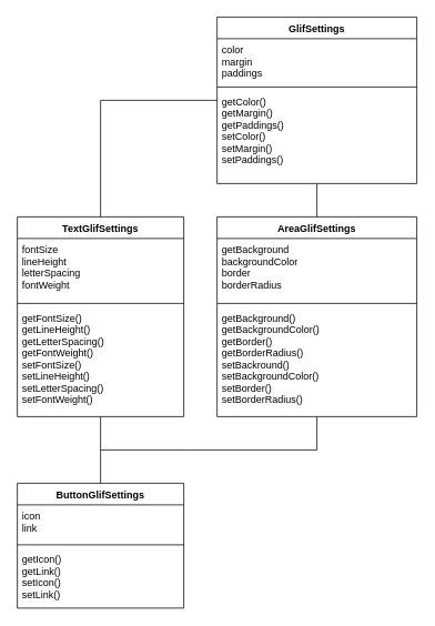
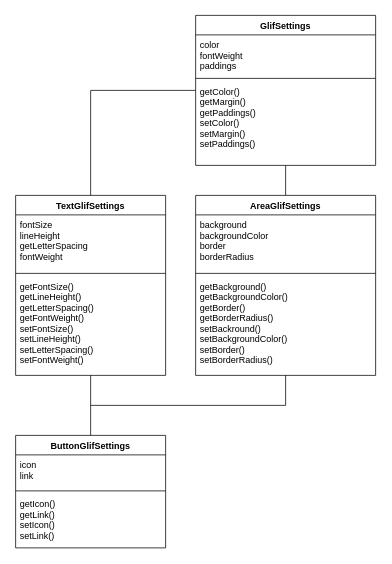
  <mxCell id="0" />
  <mxCell id="1" parent="0" />
  <mxCell id="2" value="" style="edgeStyle=orthogonalEdgeStyle;rounded=0;orthogonalLoop=1;jettySize=auto;html=1;endArrow=none;" edge="1" parent="1" source="4" target="9"><mxGeometry relative="1" as="geometry" /></mxCell>
  <mxCell id="3" value="" style="edgeStyle=orthogonalEdgeStyle;rounded=0;orthogonalLoop=1;jettySize=auto;html=1;fontSize=24;entryX=0.5;entryY=0;entryDx=0;entryDy=0;endArrow=none;" edge="1" parent="1" source="4" target="14"><mxGeometry relative="1" as="geometry" /></mxCell>
  <mxCell id="4" value="GlifSettings" style="swimlane;fontStyle=1;align=center;verticalAlign=top;childLayout=stackLayout;horizontal=1;startSize=26;horizontalStack=0;resizeParent=1;resizeParentMax=0;resizeLast=0;collapsible=1;marginBottom=0;" vertex="1" parent="1"><mxGeometry x="260" y="20" width="240" height="200" as="geometry" /></mxCell>
- <mxCell id="5" value="color&#10;margin &#10;paddings" style="text;strokeColor=none;fillColor=none;align=left;verticalAlign=top;spacingLeft=4;spacingRight=4;overflow=hidden;rotatable=0;points=[[0,0.5],[1,0.5]];portConstraint=eastwest;fontStyle=0" vertex="1" parent="4"><mxGeometry y="26" width="240" height="54" as="geometry" /></mxCell>
+ <mxCell id="5" value="color&#10;fontWeight &#10;paddings" style="text;strokeColor=none;fillColor=none;align=left;verticalAlign=top;spacingLeft=4;spacingRight=4;overflow=hidden;rotatable=0;points=[[0,0.5],[1,0.5]];portConstraint=eastwest;fontStyle=0" vertex="1" parent="4"><mxGeometry y="26" width="240" height="54" as="geometry" /></mxCell>
  <mxCell id="6" value="" style="line;strokeWidth=1;fillColor=none;align=left;verticalAlign=middle;spacingTop=-1;spacingLeft=3;spacingRight=3;rotatable=0;labelPosition=right;points=[];portConstraint=eastwest;" vertex="1" parent="4"><mxGeometry y="80" width="240" height="8" as="geometry" /></mxCell>
  <mxCell id="7" value="getColor()&#10;getMargin()&#10;getPaddings()&#10;setColor()&#10;setMargin()&#10;setPaddings()" style="text;strokeColor=none;fillColor=none;align=left;verticalAlign=top;spacingLeft=4;spacingRight=4;overflow=hidden;rotatable=0;points=[[0,0.5],[1,0.5]];portConstraint=eastwest;" vertex="1" parent="4"><mxGeometry y="88" width="240" height="112" as="geometry" /></mxCell>
  <mxCell id="8" value="" style="edgeStyle=orthogonalEdgeStyle;rounded=0;orthogonalLoop=1;jettySize=auto;html=1;fontSize=24;entryX=0.5;entryY=0;entryDx=0;entryDy=0;endArrow=none;" edge="1" parent="1" source="9" target="18"><mxGeometry relative="1" as="geometry" /></mxCell>
  <mxCell id="9" value="TextGlifSettings" style="swimlane;fontStyle=1;align=center;verticalAlign=top;childLayout=stackLayout;horizontal=1;startSize=26;horizontalStack=0;resizeParent=1;resizeParentMax=0;resizeLast=0;collapsible=1;marginBottom=0;" vertex="1" parent="1"><mxGeometry x="20" y="260" width="200" height="240" as="geometry" /></mxCell>
- <mxCell id="10" value="fontSize&#10;lineHeight&#10;letterSpacing&#10;fontWeight&#10;" style="text;strokeColor=none;fillColor=none;align=left;verticalAlign=top;spacingLeft=4;spacingRight=4;overflow=hidden;rotatable=0;points=[[0,0.5],[1,0.5]];portConstraint=eastwest;fontStyle=0" vertex="1" parent="9"><mxGeometry y="26" width="200" height="74" as="geometry" /></mxCell>
+ <mxCell id="10" value="fontSize&#10;lineHeight&#10;getLetterSpacing&#10;fontWeight&#10;" style="text;strokeColor=none;fillColor=none;align=left;verticalAlign=top;spacingLeft=4;spacingRight=4;overflow=hidden;rotatable=0;points=[[0,0.5],[1,0.5]];portConstraint=eastwest;fontStyle=0" vertex="1" parent="9"><mxGeometry y="26" width="200" height="74" as="geometry" /></mxCell>
  <mxCell id="11" value="" style="line;strokeWidth=1;fillColor=none;align=left;verticalAlign=middle;spacingTop=-1;spacingLeft=3;spacingRight=3;rotatable=0;labelPosition=right;points=[];portConstraint=eastwest;" vertex="1" parent="9"><mxGeometry y="100" width="200" height="8" as="geometry" /></mxCell>
  <mxCell id="12" value="getFontSize()&#10;getLineHeight()&#10;getLetterSpacing()&#10;getFontWeight()&#10;setFontSize()&#10;setLineHeight()&#10;setLetterSpacing()&#10;setFontWeight()" style="text;strokeColor=none;fillColor=none;align=left;verticalAlign=top;spacingLeft=4;spacingRight=4;overflow=hidden;rotatable=0;points=[[0,0.5],[1,0.5]];portConstraint=eastwest;" vertex="1" parent="9"><mxGeometry y="108" width="200" height="132" as="geometry" /></mxCell>
  <mxCell id="13" style="edgeStyle=orthogonalEdgeStyle;rounded=0;orthogonalLoop=1;jettySize=auto;html=1;fontSize=24;endArrow=none;endFill=0;" edge="1" parent="1" source="14"><mxGeometry relative="1" as="geometry"><mxPoint x="120" y="540" as="targetPoint" /><Array as="points"><mxPoint x="380" y="540" /><mxPoint x="222" y="540" /></Array></mxGeometry></mxCell>
  <mxCell id="14" value="AreaGlifSettings" style="swimlane;fontStyle=1;align=center;verticalAlign=top;childLayout=stackLayout;horizontal=1;startSize=26;horizontalStack=0;resizeParent=1;resizeParentMax=0;resizeLast=0;collapsible=1;marginBottom=0;" vertex="1" parent="1"><mxGeometry x="260" y="260" width="240" height="240" as="geometry" /></mxCell>
- <mxCell id="15" value="getBackground&#10;backgroundColor&#10;border&#10;borderRadius" style="text;strokeColor=none;fillColor=none;align=left;verticalAlign=top;spacingLeft=4;spacingRight=4;overflow=hidden;rotatable=0;points=[[0,0.5],[1,0.5]];portConstraint=eastwest;fontStyle=0" vertex="1" parent="14"><mxGeometry y="26" width="240" height="74" as="geometry" /></mxCell>
+ <mxCell id="15" value="background&#10;backgroundColor&#10;border&#10;borderRadius" style="text;strokeColor=none;fillColor=none;align=left;verticalAlign=top;spacingLeft=4;spacingRight=4;overflow=hidden;rotatable=0;points=[[0,0.5],[1,0.5]];portConstraint=eastwest;fontStyle=0" vertex="1" parent="14"><mxGeometry y="26" width="240" height="74" as="geometry" /></mxCell>
  <mxCell id="16" value="" style="line;strokeWidth=1;fillColor=none;align=left;verticalAlign=middle;spacingTop=-1;spacingLeft=3;spacingRight=3;rotatable=0;labelPosition=right;points=[];portConstraint=eastwest;" vertex="1" parent="14"><mxGeometry y="100" width="240" height="8" as="geometry" /></mxCell>
  <mxCell id="17" value="getBackground()&#10;getBackgroundColor()&#10;getBorder()&#10;getBorderRadius()&#10;setBackround()&#10;setBackgroundColor()&#10;setBorder()&#10;setBorderRadius()&#10;" style="text;strokeColor=none;fillColor=none;align=left;verticalAlign=top;spacingLeft=4;spacingRight=4;overflow=hidden;rotatable=0;points=[[0,0.5],[1,0.5]];portConstraint=eastwest;fontStyle=0" vertex="1" parent="14"><mxGeometry y="108" width="240" height="132" as="geometry" /></mxCell>
  <mxCell id="18" value="ButtonGlifSettings" style="swimlane;fontStyle=1;align=center;verticalAlign=top;childLayout=stackLayout;horizontal=1;startSize=26;horizontalStack=0;resizeParent=1;resizeParentMax=0;resizeLast=0;collapsible=1;marginBottom=0;" vertex="1" parent="1"><mxGeometry x="20" y="580" width="200" height="150" as="geometry" /></mxCell>
  <mxCell id="19" value="icon&#10;link" style="text;strokeColor=none;fillColor=none;align=left;verticalAlign=top;spacingLeft=4;spacingRight=4;overflow=hidden;rotatable=0;points=[[0,0.5],[1,0.5]];portConstraint=eastwest;fontStyle=0" vertex="1" parent="18"><mxGeometry y="26" width="200" height="44" as="geometry" /></mxCell>
  <mxCell id="20" value="" style="line;strokeWidth=1;fillColor=none;align=left;verticalAlign=middle;spacingTop=-1;spacingLeft=3;spacingRight=3;rotatable=0;labelPosition=right;points=[];portConstraint=eastwest;" vertex="1" parent="18"><mxGeometry y="70" width="200" height="8" as="geometry" /></mxCell>
  <mxCell id="21" value="getIcon()&#10;getLink()&#10;setIcon()&#10;setLink()" style="text;strokeColor=none;fillColor=none;align=left;verticalAlign=top;spacingLeft=4;spacingRight=4;overflow=hidden;rotatable=0;points=[[0,0.5],[1,0.5]];portConstraint=eastwest;fontStyle=0" vertex="1" parent="18"><mxGeometry y="78" width="200" height="72" as="geometry" /></mxCell>
